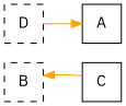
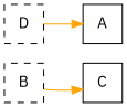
  digraph {
    fontname="IBM Plex Sans"
    rankdir=LR
    node [fontname="IBM Plex Sans" shape=square]
    edge [color=orange fontname="IBM Plex Sans"]
    B [style=dashed]
    C
    D [style=dashed]
    A
-   C -> B
+   B -> C
    D -> A
  }
